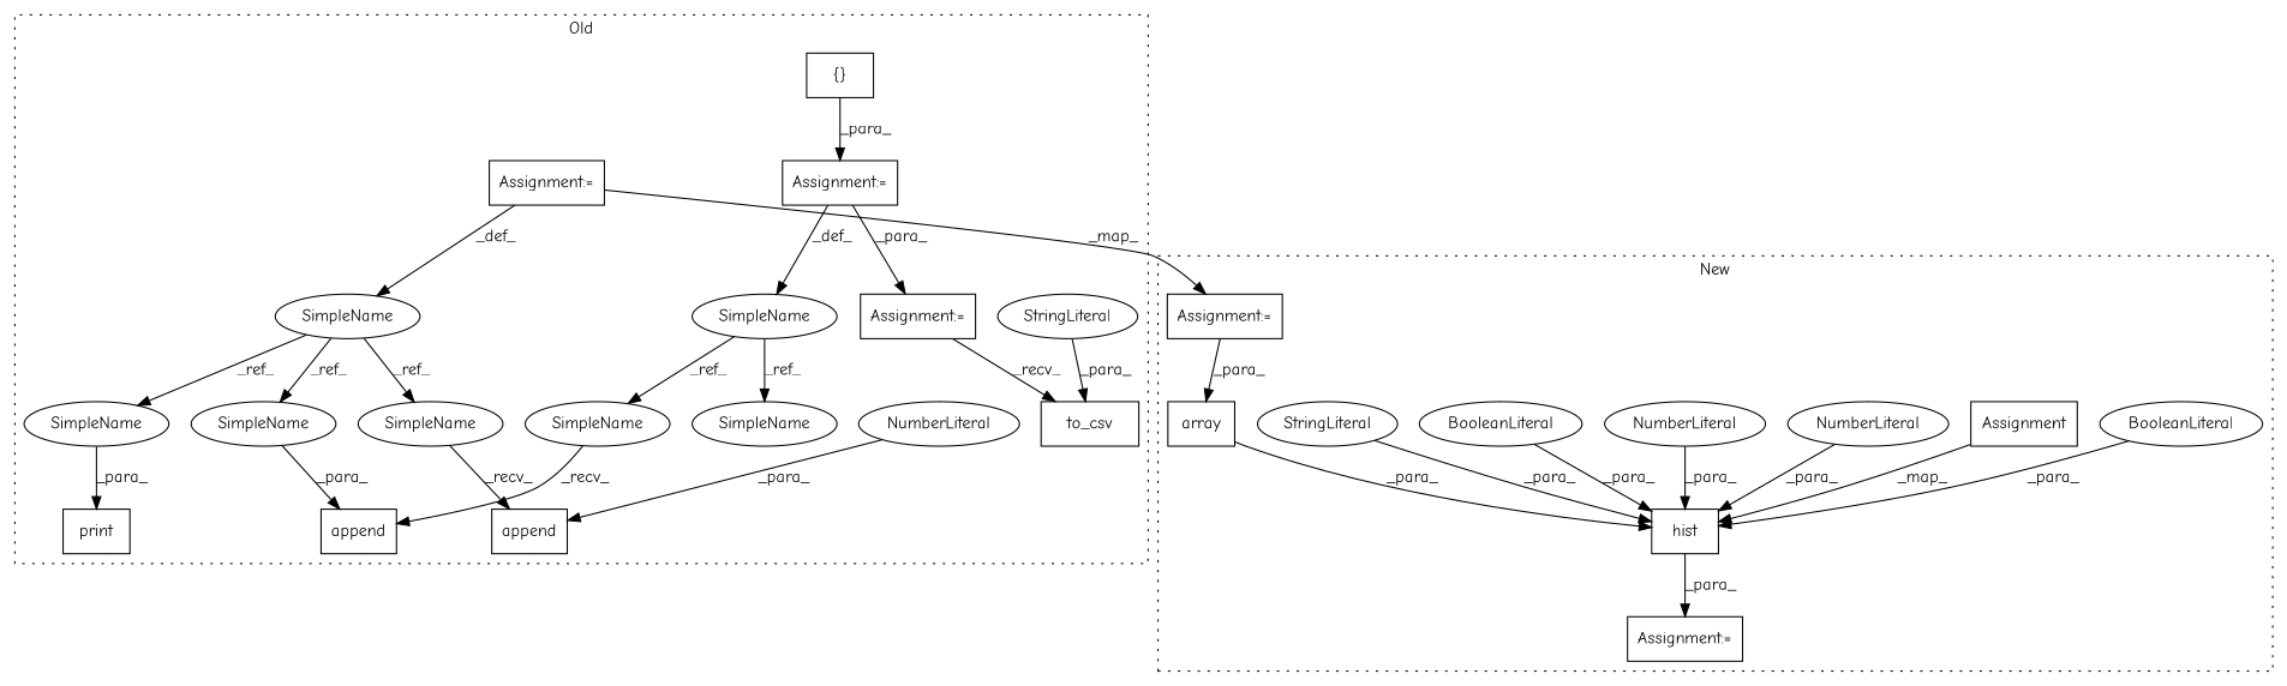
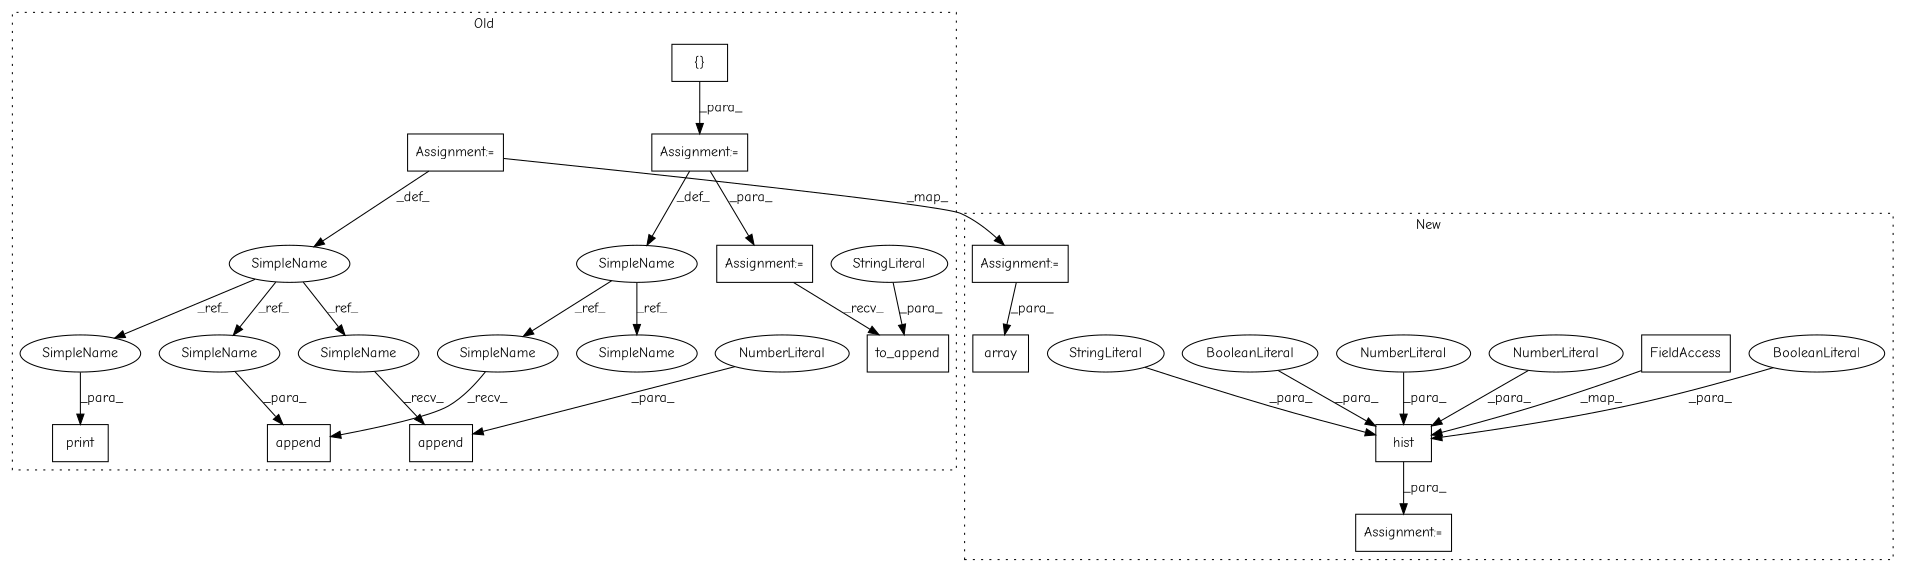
  digraph {
    fontname="Comic Neue"
    node [a=42 fontname="Comic Neue" l=12 shape=ellipse]
    edge [fontname="Comic Neue"]
    n1 [a=32 l="7,1" label=append s="1240,1250" shape=box]
    n2 [a=34 l=3 label=NumberLiteral s=1247]
    n3 [label=SimpleName s=1059]
    n4 [a=32 l="6,1" label=print s="1591,1609" shape=box]
    n5 [a=32 l="7,1" label=append s="1630,1649" shape=box]
    n6 [a=4 l=2 label="{}" s=898 shape=box]
    n7 [l=11 label=SimpleName s=875]
-   n8 [a=32 l="7,1" label=to_csv s="1748,1768" shape=box]
+   n8 [a=32 l="7,1" label=to_append s="1748,1768" shape=box]
    n9 [a=7 l=1 label="Assignment:=" s=1709 shape=box]
    n10 [a=7 l=1 label="Assignment:=" s=886 shape=box]
    n11 [a=45 l=13 label=StringLiteral s=1755]
    n12 [a=7 l=1 label="Assignment:=" s=1071 shape=box]
    n13 [label=SimpleName s=1227]
    n14 [label=SimpleName s=1597]
    n15 [label=SimpleName s=1637]
    n16 [l=11 label=SimpleName s=1618]
    n17 [l=11 label=SimpleName s=1727]
    n18 [a=32 l="5,1" label=hist s="1700,1755" shape=box]
    n19 [a=34 l=4 label=NumberLiteral s=1751]
    n20 [a=34 l=2 label=NumberLiteral s=1730]
    n21 [a=32 l="6,1" label=array s="1711,1728" shape=box]
-   n22 [a=22 l=17 label=Assignment s=1682 shape=box]
+   n22 [a=22 l=17 label=FieldAccess s=1682 shape=box]
    n23 [a=9 l=4 label=BooleanLiteral s=1733]
    n24 [a=9 l=4 label=BooleanLiteral s=1738]
    n25 [a=7 l=2 label="Assignment:=" s=1680 shape=box]
    n26 [a=45 l=7 label=StringLiteral s=1743]
    n27 [a=7 l=1 label="Assignment:=" s=1030 shape=box]
    subgraph cluster_1 {
      label=Old
      style=dotted
      n1
      n2
      n3
      n4
      n5
      n6
      n7
      n8
      n9
      n10
      n11
      n12
      n13
      n14
      n15
      n16
      n17
    }
    subgraph cluster_2 {
      label=New
      style=dotted
      n18
      n19
      n20
      n21
      n22
      n23
      n24
      n25
      n26
      n27
    }
    n2 -> n1 [label=_para_]
    n3 -> n13 [label=_ref_]
    n3 -> n14 [label=_ref_]
    n3 -> n15 [label=_ref_]
    n6 -> n10 [label=_para_]
    n7 -> n16 [label=_ref_]
    n7 -> n17 [label=_ref_]
    n9 -> n8 [label=_recv_]
    n10 -> n7 [label=_def_]
    n10 -> n9 [label=_para_]
    n11 -> n8 [label=_para_]
    n12 -> n3 [label=_def_]
    n12 -> n27 [label=_map_]
    n13 -> n1 [label=_recv_]
    n14 -> n4 [label=_para_]
    n15 -> n5 [label=_para_]
    n16 -> n5 [label=_recv_]
    n18 -> n25 [label=_para_]
    n19 -> n18 [label=_para_]
    n20 -> n18 [label=_para_]
-   n21 -> n18 [label=_para_]
    n22 -> n18 [label=_map_]
    n23 -> n18 [label=_para_]
    n24 -> n18 [label=_para_]
    n26 -> n18 [label=_para_]
    n27 -> n21 [label=_para_]
  }
